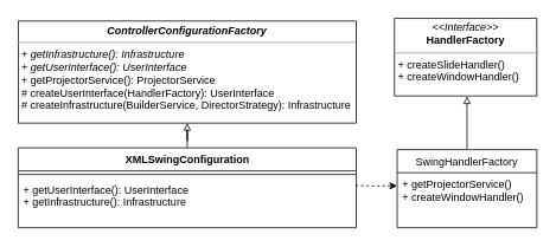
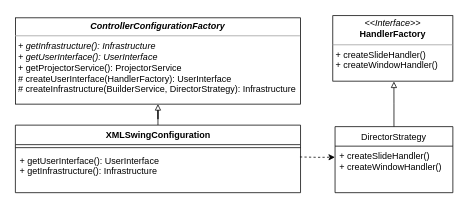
  <mxCell id="0" />
  <mxCell id="1" parent="0" />
  <mxCell id="2" value="&lt;p style=&quot;margin:0px;margin-top:4px;text-align:center;&quot;&gt;&lt;i&gt;&amp;lt;&amp;lt;Interface&amp;gt;&amp;gt;&lt;/i&gt;&lt;br&gt;&lt;b&gt;HandlerFactory&lt;/b&gt;&lt;/p&gt;&lt;hr size=&quot;1&quot;&gt;&lt;p style=&quot;margin:0px;margin-left:4px;&quot;&gt;&lt;span style=&quot;background-color: initial;&quot;&gt;+ createSlideHandler()&lt;/span&gt;&lt;br&gt;&lt;/p&gt;&lt;p style=&quot;margin:0px;margin-left:4px;&quot;&gt;+ createWindowHandler()&lt;/p&gt;" style="verticalAlign=top;align=left;overflow=fill;fontSize=12;fontFamily=Helvetica;html=1;" vertex="1" parent="1"><mxGeometry x="443" y="20.12" width="160" height="87.25" as="geometry" /></mxCell>
  <mxCell id="3" style="edgeStyle=orthogonalEdgeStyle;rounded=0;orthogonalLoop=1;jettySize=auto;html=1;endArrow=block;endFill=0;entryX=0.509;entryY=1.006;entryDx=0;entryDy=0;entryPerimeter=0;" edge="1" parent="1" source="4" target="2"><mxGeometry relative="1" as="geometry"><mxPoint x="965" y="154" as="targetPoint" /></mxGeometry></mxCell>
- <mxCell id="4" value="SwingHandlerFactory" style="swimlane;fontStyle=0;childLayout=stackLayout;horizontal=1;startSize=26;fillColor=none;horizontalStack=0;resizeParent=1;resizeParentMax=0;resizeLast=0;collapsible=1;marginBottom=0;" vertex="1" parent="1"><mxGeometry x="446" y="168" width="157" height="88" as="geometry" /></mxCell>
- <mxCell id="5" value="+ getProjectorService()&#10;+ createWindowHandler()" style="text;strokeColor=none;fillColor=none;align=left;verticalAlign=top;spacingLeft=4;spacingRight=4;overflow=hidden;rotatable=0;points=[[0,0.5],[1,0.5]];portConstraint=eastwest;" vertex="1" parent="4"><mxGeometry y="26" width="157" height="62" as="geometry" /></mxCell>
+ <mxCell id="4" value="DirectorStrategy" style="swimlane;fontStyle=0;childLayout=stackLayout;horizontal=1;startSize=26;fillColor=none;horizontalStack=0;resizeParent=1;resizeParentMax=0;resizeLast=0;collapsible=1;marginBottom=0;" vertex="1" parent="1"><mxGeometry x="446" y="168" width="157" height="88" as="geometry" /></mxCell>
+ <mxCell id="5" value="+ createSlideHandler()&#10;+ createWindowHandler()" style="text;strokeColor=none;fillColor=none;align=left;verticalAlign=top;spacingLeft=4;spacingRight=4;overflow=hidden;rotatable=0;points=[[0,0.5],[1,0.5]];portConstraint=eastwest;" vertex="1" parent="4"><mxGeometry y="26" width="157" height="62" as="geometry" /></mxCell>
  <mxCell id="6" style="edgeStyle=orthogonalEdgeStyle;rounded=0;orthogonalLoop=1;jettySize=auto;html=1;dashed=1;startArrow=none;startFill=0;endArrow=classic;endFill=1;exitX=0.998;exitY=0.15;exitDx=0;exitDy=0;entryX=-0.001;entryY=0.238;entryDx=0;entryDy=0;entryPerimeter=0;exitPerimeter=0;" edge="1" parent="1" target="5"><mxGeometry relative="1" as="geometry"><Array as="points" /><mxPoint x="399.24" y="208.4" as="sourcePoint" /></mxGeometry></mxCell>
  <mxCell id="7" value="&lt;p style=&quot;margin:0px;margin-top:4px;text-align:center;&quot;&gt;&lt;b&gt;&lt;i&gt;ControllerConfigurationFactory&lt;/i&gt;&lt;/b&gt;&lt;/p&gt;&lt;hr size=&quot;1&quot;&gt;&lt;p style=&quot;margin:0px;margin-left:4px;&quot;&gt;&lt;/p&gt;&lt;p style=&quot;margin:0px;margin-left:4px;&quot;&gt;&lt;i&gt;+ getInfrastructure(): Infrastructure&lt;/i&gt;&lt;/p&gt;&lt;p style=&quot;margin:0px;margin-left:4px;&quot;&gt;&lt;i&gt;+ getUserInterface(): UserInterface&lt;/i&gt;&lt;/p&gt;&lt;p style=&quot;margin:0px;margin-left:4px;&quot;&gt;+ getProjectorService(): ProjectorService&lt;/p&gt;&lt;p style=&quot;margin:0px;margin-left:4px;&quot;&gt;# createUserInterface(HandlerFactory): UserInterface&lt;/p&gt;&lt;p style=&quot;margin:0px;margin-left:4px;&quot;&gt;# createInfrastructure(BuilderService, DirectorStrategy): Infrastructure&lt;/p&gt;" style="verticalAlign=top;align=left;overflow=fill;fontSize=12;fontFamily=Helvetica;html=1;" vertex="1" parent="1"><mxGeometry x="20" y="23" width="380" height="115" as="geometry" /></mxCell>
  <mxCell id="8" style="edgeStyle=orthogonalEdgeStyle;rounded=0;orthogonalLoop=1;jettySize=auto;html=1;entryX=0.5;entryY=1;entryDx=0;entryDy=0;startArrow=none;startFill=0;endArrow=block;endFill=0;" edge="1" parent="1" source="9" target="7"><mxGeometry relative="1" as="geometry" /></mxCell>
  <mxCell id="9" value="XMLSwingConfiguration" style="swimlane;fontStyle=1;align=center;verticalAlign=top;childLayout=stackLayout;horizontal=1;startSize=26;horizontalStack=0;resizeParent=1;resizeParentMax=0;resizeLast=0;collapsible=1;marginBottom=0;html=1;" vertex="1" parent="1"><mxGeometry x="20" y="166" width="380" height="90" as="geometry" /></mxCell>
  <mxCell id="10" value="" style="line;strokeWidth=1;fillColor=none;align=left;verticalAlign=middle;spacingTop=-1;spacingLeft=3;spacingRight=3;rotatable=0;labelPosition=right;points=[];portConstraint=eastwest;strokeColor=inherit;html=1;" vertex="1" parent="9"><mxGeometry y="26" width="380" height="8" as="geometry" /></mxCell>
  <mxCell id="11" value="+ getUserInterface(): UserInterface&lt;br&gt;+ getInfrastructure(): Infrastructure" style="text;strokeColor=none;fillColor=none;align=left;verticalAlign=top;spacingLeft=4;spacingRight=4;overflow=hidden;rotatable=0;points=[[0,0.5],[1,0.5]];portConstraint=eastwest;html=1;" vertex="1" parent="9"><mxGeometry y="34" width="380" height="56" as="geometry" /></mxCell>
